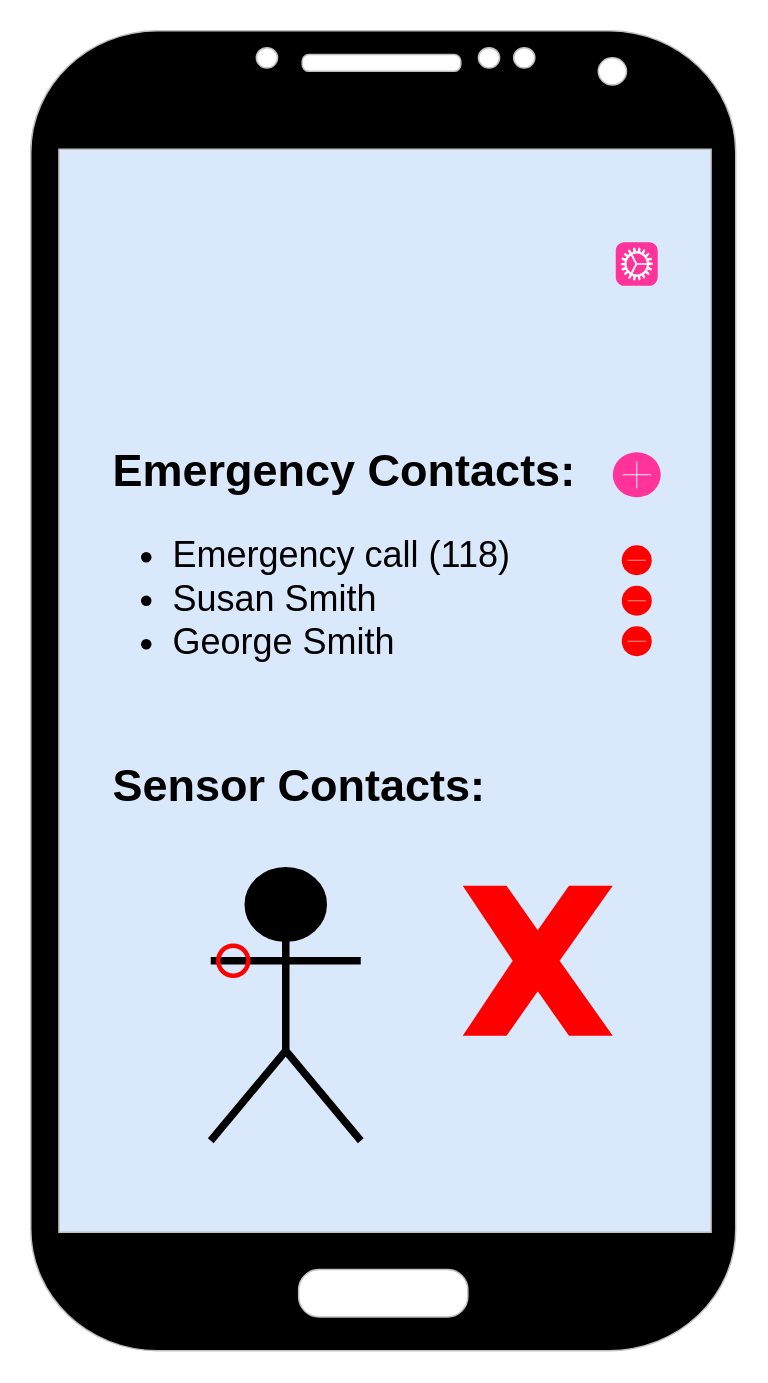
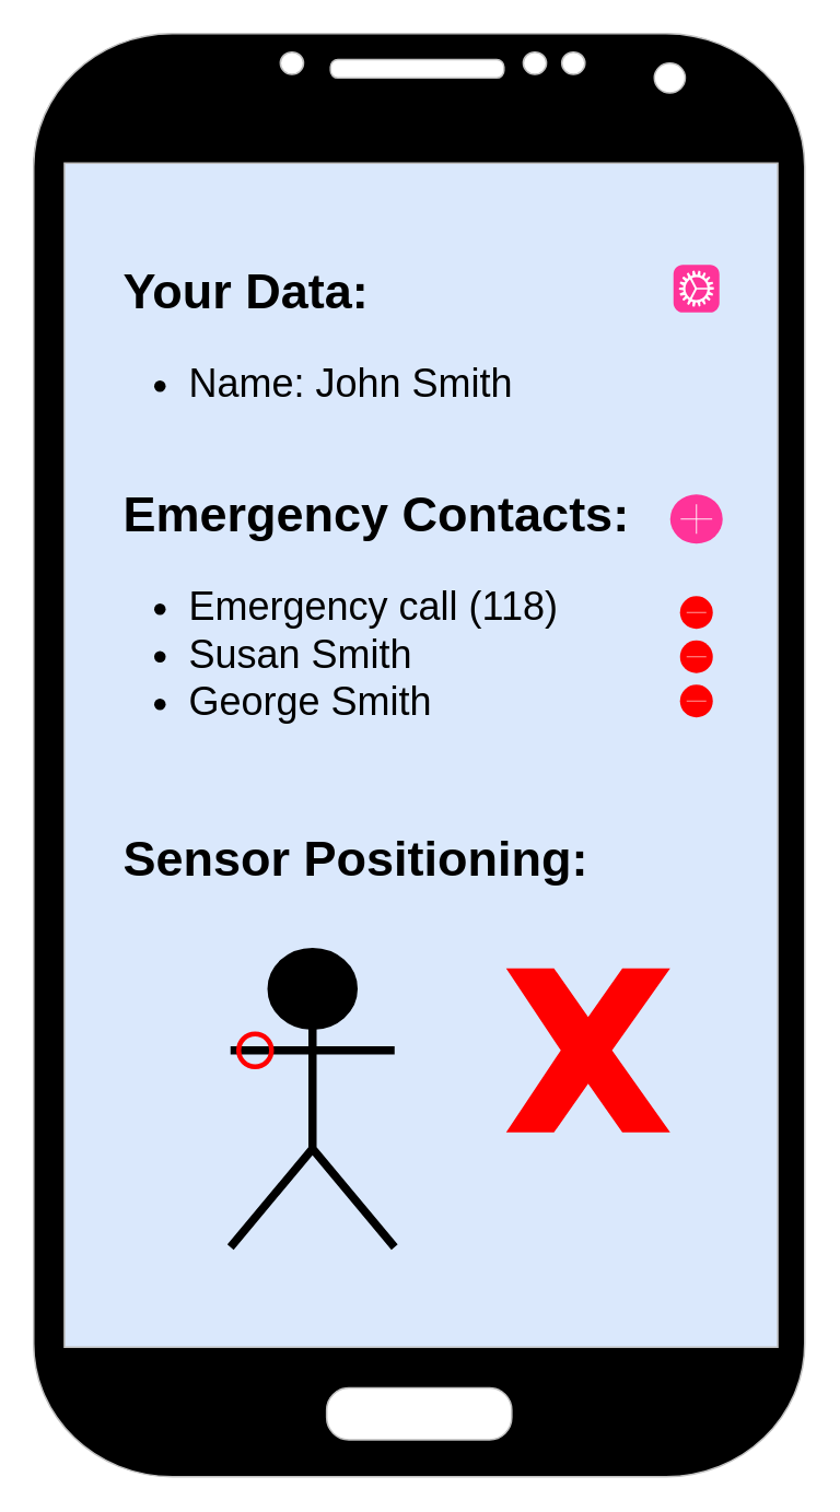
  <mxCell id="0" />
  <mxCell id="1" parent="0" />
  <mxCell id="2" value="" style="rounded=0;whiteSpace=wrap;html=1;fillColor=#dae8fc;strokeColor=#6c8ebf;" parent="1" vertex="1"><mxGeometry x="30" y="90" width="450" height="750" as="geometry" /></mxCell>
  <mxCell id="3" value="" style="verticalLabelPosition=bottom;verticalAlign=top;html=1;shadow=0;dashed=0;strokeWidth=1;shape=mxgraph.android.phone2;fillColor=#000000;strokeColor=#c0c0c0;" parent="1" vertex="1"><mxGeometry x="20" y="20" width="470" height="880" as="geometry" /></mxCell>
+ <mxCell id="4" value="&lt;h1 style=&quot;font-size: 30px&quot;&gt;Your Data:&lt;/h1&gt;&lt;div style=&quot;font-size: 24px&quot;&gt;&lt;ul&gt;&lt;li&gt;Name: John Smith&lt;/li&gt;&lt;/ul&gt;&lt;/div&gt;" style="text;html=1;strokeColor=none;fillColor=none;spacing=5;spacingTop=-20;whiteSpace=wrap;overflow=hidden;rounded=0;" parent="1" vertex="1"><mxGeometry x="70" y="150" width="280" height="120" as="geometry" /></mxCell>
  <mxCell id="5" value="&lt;h1&gt;&lt;font style=&quot;font-size: 30px&quot;&gt;Emergency Contacts:&lt;/font&gt;&lt;/h1&gt;&lt;div style=&quot;font-size: 24px&quot;&gt;&lt;ul&gt;&lt;li&gt;Emergency call (118)&lt;/li&gt;&lt;li&gt;Susan Smith&lt;/li&gt;&lt;li&gt;George Smith&lt;/li&gt;&lt;/ul&gt;&lt;/div&gt;&lt;p&gt;&lt;/p&gt;" style="text;html=1;strokeColor=none;fillColor=none;spacing=5;spacingTop=-20;whiteSpace=wrap;overflow=hidden;rounded=0;" parent="1" vertex="1"><mxGeometry x="70" y="290" width="350" height="190" as="geometry" /></mxCell>
- <mxCell id="6" value="&lt;h1&gt;&lt;font style=&quot;font-size: 30px&quot;&gt;Sensor Contacts:&lt;/font&gt;&lt;/h1&gt;&lt;p&gt;&lt;/p&gt;" style="text;html=1;strokeColor=none;fillColor=none;spacing=5;spacingTop=-20;whiteSpace=wrap;overflow=hidden;rounded=0;" parent="1" vertex="1"><mxGeometry x="70" y="500" width="350" height="50" as="geometry" /></mxCell>
+ <mxCell id="6" value="&lt;h1&gt;&lt;font style=&quot;font-size: 30px&quot;&gt;Sensor Positioning:&lt;/font&gt;&lt;/h1&gt;&lt;p&gt;&lt;/p&gt;" style="text;html=1;strokeColor=none;fillColor=none;spacing=5;spacingTop=-20;whiteSpace=wrap;overflow=hidden;rounded=0;" parent="1" vertex="1"><mxGeometry x="70" y="500" width="350" height="50" as="geometry" /></mxCell>
  <mxCell id="7" value="" style="shape=umlActor;verticalLabelPosition=bottom;labelBackgroundColor=#ffffff;verticalAlign=top;html=1;outlineConnect=0;fillColor=#000000;strokeWidth=5;" parent="1" vertex="1"><mxGeometry x="140" y="580" width="100" height="180" as="geometry" /></mxCell>
  <mxCell id="8" value="" style="ellipse;whiteSpace=wrap;html=1;aspect=fixed;strokeWidth=3;fillColor=none;strokeColor=#FF0000;" parent="1" vertex="1"><mxGeometry x="145" y="630" width="20" height="20" as="geometry" /></mxCell>
  <mxCell id="9" value="" style="html=1;verticalLabelPosition=bottom;labelBackgroundColor=#ffffff;verticalAlign=top;shadow=0;dashed=0;strokeWidth=2;shape=mxgraph.ios7.misc.add;fillColor=#FF3399;strokeColor=#ffffff;" parent="1" vertex="1"><mxGeometry x="408" y="301" width="32" height="30" as="geometry" /></mxCell>
  <mxCell id="10" value="" style="html=1;verticalLabelPosition=bottom;labelBackgroundColor=#ffffff;verticalAlign=top;shadow=0;dashed=0;strokeWidth=2;shape=mxgraph.ios7.misc.delete;fillColor=#ff0000;strokeColor=#ffffff;" parent="1" vertex="1"><mxGeometry x="414" y="363" width="20" height="20" as="geometry" /></mxCell>
  <mxCell id="11" value="" style="html=1;verticalLabelPosition=bottom;labelBackgroundColor=#ffffff;verticalAlign=top;shadow=0;dashed=0;strokeWidth=2;shape=mxgraph.ios7.misc.delete;fillColor=#ff0000;strokeColor=#ffffff;" parent="1" vertex="1"><mxGeometry x="414" y="390" width="20" height="20" as="geometry" /></mxCell>
  <mxCell id="12" value="" style="html=1;verticalLabelPosition=bottom;labelBackgroundColor=#ffffff;verticalAlign=top;shadow=0;dashed=0;strokeWidth=2;shape=mxgraph.ios7.misc.delete;fillColor=#ff0000;strokeColor=#ffffff;" parent="1" vertex="1"><mxGeometry x="414" y="417" width="20" height="20" as="geometry" /></mxCell>
  <mxCell id="13" value="" style="html=1;strokeWidth=1;shadow=0;dashed=0;shape=mxgraph.ios7.misc.settings;fillColor=#FF3399;strokeColor=none;buttonText=;strokeColor2=#222222;fontColor=#222222;fontSize=8;verticalLabelPosition=bottom;verticalAlign=top;align=center;" parent="1" vertex="1"><mxGeometry x="410" y="161" width="28" height="29" as="geometry" /></mxCell>
  <mxCell id="14" value="" style="verticalLabelPosition=bottom;verticalAlign=top;html=1;shape=mxgraph.basic.x;strokeColor=none;strokeWidth=3;fillColor=#FF0000;" vertex="1" parent="1"><mxGeometry x="308" y="590" width="100" height="100" as="geometry" /></mxCell>
